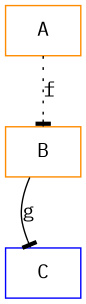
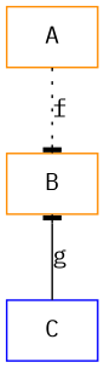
  digraph {
    fontname="IBM Plex Mono"
    ordering=in
    node [color=darkorange fontname="IBM Plex Mono" shape=box]
    edge [arrowhead=tee fontname="IBM Plex Mono"]
    n1 [label=A]
    n2 [label=B]
    n3 [color=blue label=C]
    n1 -> n2 [label=f style=dotted]
-   n2 -> n3 [label=g style=solid]
+   n3 -> n2 [label=g style=solid]
  }
